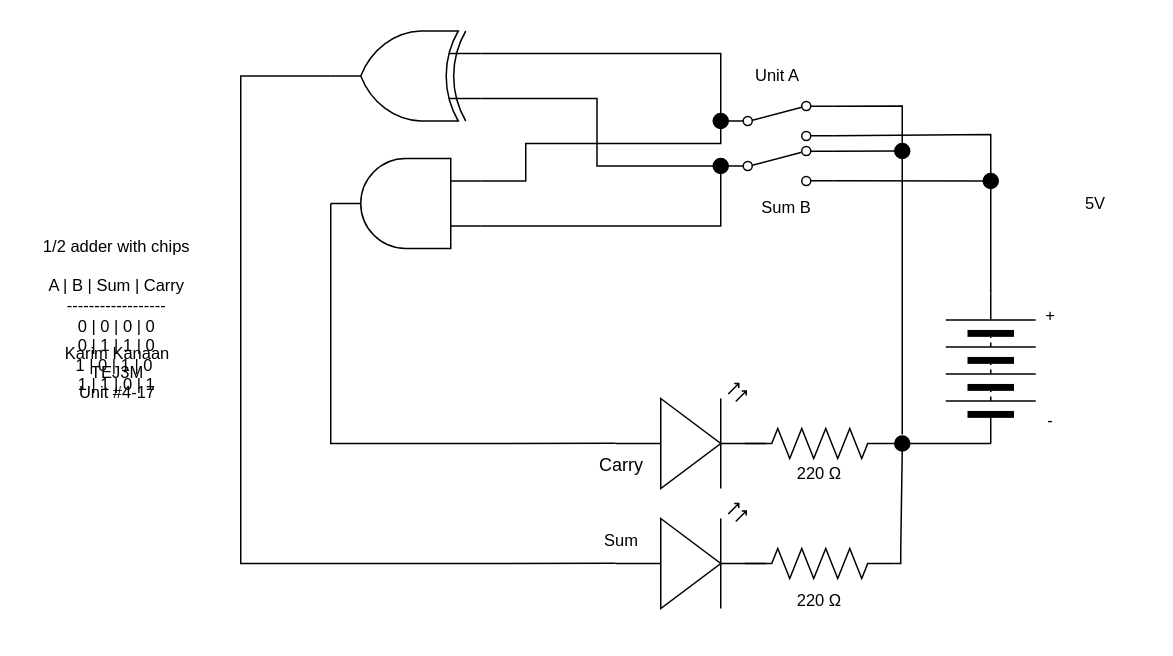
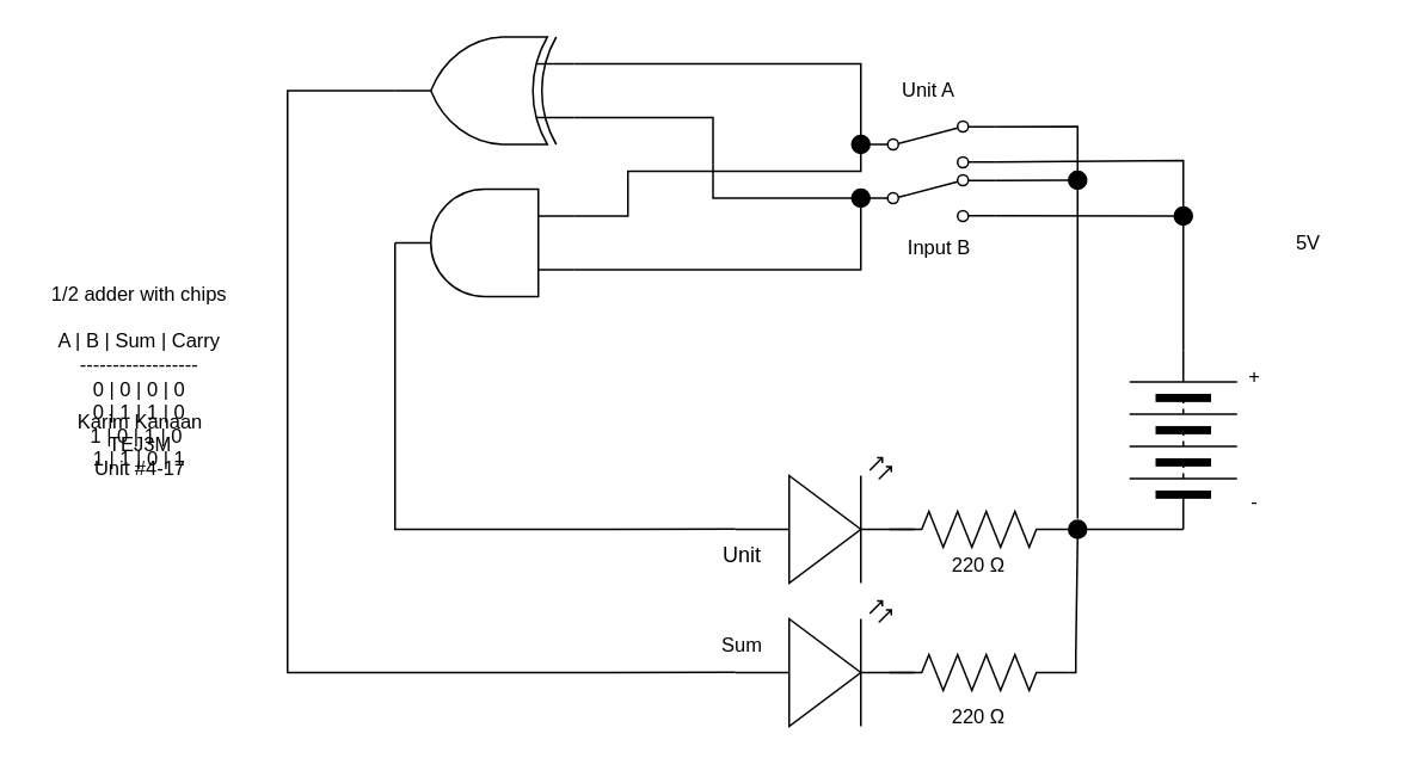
  <mxCell id="0" />
  <mxCell id="1" parent="0" />
  <mxCell id="2" style="edgeStyle=none;shape=connector;rounded=0;html=1;exitX=1;exitY=0.88;exitDx=0;exitDy=0;labelBackgroundColor=default;strokeColor=default;fontFamily=Helvetica;fontSize=11;fontColor=default;endArrow=none;endFill=0;entryX=0.5;entryY=0;entryDx=0;entryDy=0;" edge="1" parent="1" source="6"><mxGeometry relative="1" as="geometry"><mxPoint x="660" y="119" as="targetPoint" /><mxPoint x="555" y="93.88" as="sourcePoint" /><Array as="points"><mxPoint x="660" y="89" /></Array></mxGeometry></mxCell>
  <mxCell id="3" style="edgeStyle=none;shape=connector;rounded=0;html=1;exitX=1;exitY=0.12;exitDx=0;exitDy=0;labelBackgroundColor=default;strokeColor=default;fontFamily=Helvetica;fontSize=11;fontColor=default;endArrow=none;endFill=0;entryX=0.5;entryY=0;entryDx=0;entryDy=0;" edge="1" parent="1" source="6" target="27"><mxGeometry relative="1" as="geometry"><mxPoint x="600" y="75" as="targetPoint" /><Array as="points"><mxPoint x="601" y="70" /></Array></mxGeometry></mxCell>
  <mxCell id="4" style="edgeStyle=orthogonalEdgeStyle;rounded=0;html=1;entryX=0;entryY=0.75;entryDx=0;entryDy=0;entryPerimeter=0;endArrow=none;endFill=0;exitX=0;exitY=0.5;exitDx=0;exitDy=0;" edge="1" parent="1" source="6" target="34"><mxGeometry relative="1" as="geometry"><mxPoint x="460" y="105" as="sourcePoint" /><Array as="points"><mxPoint x="480" y="95" /><mxPoint x="350" y="95" /><mxPoint x="350" y="120" /></Array></mxGeometry></mxCell>
  <mxCell id="5" style="edgeStyle=none;rounded=0;html=1;exitX=0;exitY=0.5;exitDx=0;exitDy=0;entryX=0;entryY=0.75;entryDx=0;entryDy=0;entryPerimeter=0;endArrow=none;endFill=0;" edge="1" parent="1" source="6" target="30"><mxGeometry relative="1" as="geometry"><Array as="points"><mxPoint x="480" y="35" /></Array></mxGeometry></mxCell>
  <mxCell id="6" value="" style="shape=mxgraph.electrical.electro-mechanical.twoWaySwitch;aspect=fixed;elSwitchState=2;" vertex="1" parent="1"><mxGeometry x="480" y="67" width="75" height="26" as="geometry" /></mxCell>
  <mxCell id="7" style="edgeStyle=none;shape=connector;rounded=0;html=1;exitX=1;exitY=0.88;exitDx=0;exitDy=0;labelBackgroundColor=default;strokeColor=default;fontFamily=Helvetica;fontSize=11;fontColor=default;endArrow=none;endFill=0;entryX=0;entryY=0.5;entryDx=0;entryDy=0;" edge="1" parent="1" source="10" target="25"><mxGeometry relative="1" as="geometry"><mxPoint x="640" y="125" as="targetPoint" /></mxGeometry></mxCell>
  <mxCell id="8" style="edgeStyle=none;shape=connector;rounded=0;html=1;exitX=1;exitY=0.12;exitDx=0;exitDy=0;entryX=0;entryY=0.5;entryDx=0;entryDy=0;labelBackgroundColor=default;strokeColor=default;fontFamily=Helvetica;fontSize=11;fontColor=default;endArrow=none;endFill=0;" edge="1" parent="1" source="10" target="27"><mxGeometry relative="1" as="geometry" /></mxCell>
  <mxCell id="9" style="edgeStyle=none;rounded=0;html=1;entryX=0;entryY=0.25;entryDx=0;entryDy=0;entryPerimeter=0;endArrow=none;endFill=0;exitX=0.5;exitY=1;exitDx=0;exitDy=0;spacingTop=0;verticalAlign=middle;" edge="1" parent="1" source="40" target="34"><mxGeometry relative="1" as="geometry"><mxPoint x="500" y="165" as="sourcePoint" /><Array as="points"><mxPoint x="480" y="150" /></Array></mxGeometry></mxCell>
  <mxCell id="10" value="" style="shape=mxgraph.electrical.electro-mechanical.twoWaySwitch;aspect=fixed;elSwitchState=2;" vertex="1" parent="1"><mxGeometry x="480" y="97" width="75" height="26" as="geometry" /></mxCell>
  <mxCell id="11" style="edgeStyle=none;html=1;endArrow=none;endFill=0;rounded=0;entryX=0.5;entryY=1;entryDx=0;entryDy=0;" edge="1" parent="1" source="13" target="25"><mxGeometry relative="1" as="geometry"><mxPoint x="660" y="135" as="targetPoint" /></mxGeometry></mxCell>
  <mxCell id="12" style="edgeStyle=none;shape=connector;rounded=0;html=1;exitX=0;exitY=0.5;exitDx=0;exitDy=0;entryX=1;entryY=0.5;entryDx=0;entryDy=0;labelBackgroundColor=default;strokeColor=default;fontFamily=Helvetica;fontSize=11;fontColor=default;endArrow=none;endFill=0;" edge="1" parent="1" source="13" target="24"><mxGeometry relative="1" as="geometry" /></mxCell>
  <mxCell id="13" value="" style="pointerEvents=1;verticalLabelPosition=bottom;shadow=0;dashed=0;align=center;html=1;verticalAlign=top;shape=mxgraph.electrical.miscellaneous.batteryStack;direction=north;" vertex="1" parent="1"><mxGeometry x="630" y="195" width="60" height="100" as="geometry" /></mxCell>
  <mxCell id="14" value="Sum" style="text;html=1;strokeColor=none;fillColor=none;align=center;verticalAlign=middle;whiteSpace=wrap;rounded=0;fontFamily=Helvetica;fontSize=11;fontColor=default;" vertex="1" parent="1"><mxGeometry x="384" y="345" width="60" height="30" as="geometry" /></mxCell>
  <mxCell id="15" value="Unit A" style="text;html=1;strokeColor=none;fillColor=none;align=center;verticalAlign=middle;whiteSpace=wrap;rounded=0;fontFamily=Helvetica;fontSize=11;fontColor=default;" vertex="1" parent="1"><mxGeometry x="488" y="35" width="60" height="30" as="geometry" /></mxCell>
- <mxCell id="16" value="Sum B" style="text;html=1;strokeColor=none;fillColor=none;align=center;verticalAlign=middle;whiteSpace=wrap;rounded=0;fontFamily=Helvetica;fontSize=11;fontColor=default;" vertex="1" parent="1"><mxGeometry x="494" y="123" width="60" height="30" as="geometry" /></mxCell>
+ <mxCell id="16" value="Input B" style="text;html=1;strokeColor=none;fillColor=none;align=center;verticalAlign=middle;whiteSpace=wrap;rounded=0;fontFamily=Helvetica;fontSize=11;fontColor=default;" vertex="1" parent="1"><mxGeometry x="494" y="123" width="60" height="30" as="geometry" /></mxCell>
  <mxCell id="17" value="Karim Kanaan&lt;br&gt;TEJ3M&lt;br&gt;Unit #4-17" style="text;html=1;strokeColor=none;fillColor=none;align=center;verticalAlign=middle;whiteSpace=wrap;rounded=0;fontFamily=Helvetica;fontSize=11;fontColor=default;" vertex="1" parent="1"><mxGeometry x="32.5" y="233" width="90" height="30" as="geometry" /></mxCell>
  <mxCell id="18" value="1/2 adder with chips&lt;br&gt;&lt;br&gt;A | B | Sum | Carry&lt;br&gt;------------------&lt;br&gt;0 | 0 | 0 | 0&lt;br&gt;0 | 1 | 1 | 0&lt;br&gt;1 | 0 | 1 | 0&amp;nbsp;&lt;br&gt;1 | 1 | 0 | 1" style="text;html=1;strokeColor=none;fillColor=none;align=center;verticalAlign=middle;whiteSpace=wrap;rounded=0;fontFamily=Helvetica;fontSize=11;fontColor=default;" vertex="1" parent="1"><mxGeometry x="20" y="195" width="115" height="30" as="geometry" /></mxCell>
  <mxCell id="19" value="5V" style="text;html=1;strokeColor=none;fillColor=none;align=center;verticalAlign=middle;whiteSpace=wrap;rounded=0;fontFamily=Helvetica;fontSize=11;fontColor=default;" vertex="1" parent="1"><mxGeometry x="700" y="120" width="60" height="30" as="geometry" /></mxCell>
  <mxCell id="20" value="+" style="text;html=1;strokeColor=none;fillColor=none;align=center;verticalAlign=middle;whiteSpace=wrap;rounded=0;fontFamily=Helvetica;fontSize=11;fontColor=default;" vertex="1" parent="1"><mxGeometry x="670" y="195" width="60" height="30" as="geometry" /></mxCell>
  <mxCell id="21" value="-" style="text;html=1;strokeColor=none;fillColor=none;align=center;verticalAlign=middle;whiteSpace=wrap;rounded=0;fontFamily=Helvetica;fontSize=11;fontColor=default;" vertex="1" parent="1"><mxGeometry x="670" y="265" width="60" height="30" as="geometry" /></mxCell>
  <mxCell id="22" value="220&amp;nbsp;Ω" style="text;html=1;strokeColor=none;fillColor=none;align=center;verticalAlign=middle;whiteSpace=wrap;rounded=0;fontFamily=Helvetica;fontSize=11;fontColor=default;" vertex="1" parent="1"><mxGeometry x="516" y="385" width="60" height="30" as="geometry" /></mxCell>
  <mxCell id="23" style="html=1;exitX=0.5;exitY=1;exitDx=0;exitDy=0;entryX=0;entryY=0.5;entryDx=0;entryDy=0;entryPerimeter=0;rounded=0;endArrow=none;endFill=0;" edge="1" parent="1" source="24" target="32"><mxGeometry relative="1" as="geometry"><Array as="points"><mxPoint x="600" y="365" /><mxPoint x="600" y="375" /></Array></mxGeometry></mxCell>
  <mxCell id="24" value="" style="ellipse;whiteSpace=wrap;html=1;aspect=fixed;fontFamily=Helvetica;fontSize=11;fontColor=default;fillColor=#000000;strokeColor=#000000;" vertex="1" parent="1"><mxGeometry x="596" y="290" width="10" height="10" as="geometry" /></mxCell>
  <mxCell id="25" value="" style="ellipse;whiteSpace=wrap;html=1;aspect=fixed;fontFamily=Helvetica;fontSize=11;fontColor=default;fillColor=#000000;strokeColor=#000000;" vertex="1" parent="1"><mxGeometry x="655" y="115" width="10" height="10" as="geometry" /></mxCell>
  <mxCell id="26" style="edgeStyle=none;shape=connector;rounded=0;html=1;exitX=0.5;exitY=1;exitDx=0;exitDy=0;entryX=0.5;entryY=0;entryDx=0;entryDy=0;labelBackgroundColor=default;strokeColor=default;fontFamily=Helvetica;fontSize=11;fontColor=default;endArrow=none;endFill=0;" edge="1" parent="1" source="27"><mxGeometry relative="1" as="geometry"><mxPoint x="601" y="106" as="sourcePoint" /><mxPoint x="601" y="289" as="targetPoint" /></mxGeometry></mxCell>
  <mxCell id="27" value="" style="ellipse;whiteSpace=wrap;html=1;aspect=fixed;fontFamily=Helvetica;fontSize=11;fontColor=default;fillColor=#000000;strokeColor=#000000;" vertex="1" parent="1"><mxGeometry x="596" y="95" width="10" height="10" as="geometry" /></mxCell>
  <mxCell id="28" style="edgeStyle=none;rounded=0;html=1;exitX=1;exitY=0.5;exitDx=0;exitDy=0;exitPerimeter=0;endArrow=none;endFill=0;entryX=0;entryY=0.57;entryDx=0;entryDy=0;entryPerimeter=0;" edge="1" parent="1" source="30" target="35"><mxGeometry relative="1" as="geometry"><mxPoint x="190" y="63.103" as="targetPoint" /><Array as="points"><mxPoint x="160" y="50" /><mxPoint x="160" y="375" /></Array></mxGeometry></mxCell>
  <mxCell id="29" style="edgeStyle=orthogonalEdgeStyle;rounded=0;html=1;exitX=0;exitY=0.25;exitDx=0;exitDy=0;exitPerimeter=0;entryX=0;entryY=0.5;entryDx=0;entryDy=0;endArrow=none;endFill=0;" edge="1" parent="1" source="30" target="40"><mxGeometry relative="1" as="geometry" /></mxCell>
  <mxCell id="30" value="" style="verticalLabelPosition=bottom;shadow=0;dashed=0;align=center;html=1;verticalAlign=top;shape=mxgraph.electrical.logic_gates.logic_gate;operation=xor;direction=west;" vertex="1" parent="1"><mxGeometry x="220" y="20" width="100" height="60" as="geometry" /></mxCell>
  <mxCell id="31" value="220&amp;nbsp;Ω" style="text;html=1;strokeColor=none;fillColor=none;align=center;verticalAlign=middle;whiteSpace=wrap;rounded=0;fontFamily=Helvetica;fontSize=11;fontColor=default;" vertex="1" parent="1"><mxGeometry x="516" y="300" width="60" height="30" as="geometry" /></mxCell>
  <mxCell id="32" value="" style="pointerEvents=1;verticalLabelPosition=bottom;shadow=0;dashed=0;align=center;html=1;verticalAlign=top;shape=mxgraph.electrical.resistors.resistor_2;direction=west;" vertex="1" parent="1"><mxGeometry x="496" y="365" width="100" height="20" as="geometry" /></mxCell>
  <mxCell id="33" style="edgeStyle=none;rounded=0;html=1;exitX=1;exitY=0.5;exitDx=0;exitDy=0;exitPerimeter=0;endArrow=none;endFill=0;entryX=0;entryY=0.57;entryDx=0;entryDy=0;entryPerimeter=0;" edge="1" parent="1" source="34" target="38"><mxGeometry relative="1" as="geometry"><mxPoint x="400" y="295" as="targetPoint" /><Array as="points"><mxPoint x="220" y="295" /></Array></mxGeometry></mxCell>
  <mxCell id="34" value="" style="verticalLabelPosition=bottom;shadow=0;dashed=0;align=center;html=1;verticalAlign=top;shape=mxgraph.electrical.logic_gates.logic_gate;operation=and;direction=west;" vertex="1" parent="1"><mxGeometry x="220" y="105" width="100" height="60" as="geometry" /></mxCell>
  <mxCell id="35" value="" style="verticalLabelPosition=bottom;shadow=0;dashed=0;align=center;html=1;verticalAlign=top;shape=mxgraph.electrical.opto_electronics.led_2;pointerEvents=1;direction=east;" vertex="1" parent="1"><mxGeometry x="410" y="335" width="100" height="70" as="geometry" /></mxCell>
  <mxCell id="36" style="edgeStyle=none;rounded=0;html=1;exitX=0;exitY=0.5;exitDx=0;exitDy=0;exitPerimeter=0;entryX=0;entryY=0.5;entryDx=0;entryDy=0;endArrow=none;endFill=0;" edge="1" parent="1" source="37" target="24"><mxGeometry relative="1" as="geometry" /></mxCell>
  <mxCell id="37" value="" style="pointerEvents=1;verticalLabelPosition=bottom;shadow=0;dashed=0;align=center;html=1;verticalAlign=top;shape=mxgraph.electrical.resistors.resistor_2;direction=west;" vertex="1" parent="1"><mxGeometry x="496" y="285" width="100" height="20" as="geometry" /></mxCell>
  <mxCell id="38" value="" style="verticalLabelPosition=bottom;shadow=0;dashed=0;align=center;html=1;verticalAlign=top;shape=mxgraph.electrical.opto_electronics.led_2;pointerEvents=1;direction=east;" vertex="1" parent="1"><mxGeometry x="410" y="255" width="100" height="70" as="geometry" /></mxCell>
- <mxCell id="39" value="Carry" style="text;html=1;strokeColor=none;fillColor=none;align=center;verticalAlign=middle;whiteSpace=wrap;rounded=0;" vertex="1" parent="1"><mxGeometry x="384" y="295" width="60" height="30" as="geometry" /></mxCell>
+ <mxCell id="39" value="Unit" style="text;html=1;strokeColor=none;fillColor=none;align=center;verticalAlign=middle;whiteSpace=wrap;rounded=0;" vertex="1" parent="1"><mxGeometry x="384" y="295" width="60" height="30" as="geometry" /></mxCell>
  <mxCell id="40" value="" style="ellipse;whiteSpace=wrap;html=1;aspect=fixed;fontFamily=Helvetica;fontSize=11;fontColor=default;fillColor=#000000;strokeColor=#000000;" vertex="1" parent="1"><mxGeometry x="475" y="105" width="10" height="10" as="geometry" /></mxCell>
  <mxCell id="41" value="" style="ellipse;whiteSpace=wrap;html=1;aspect=fixed;fontFamily=Helvetica;fontSize=11;fontColor=default;fillColor=#000000;strokeColor=#000000;" vertex="1" parent="1"><mxGeometry x="475" y="75" width="10" height="10" as="geometry" /></mxCell>
